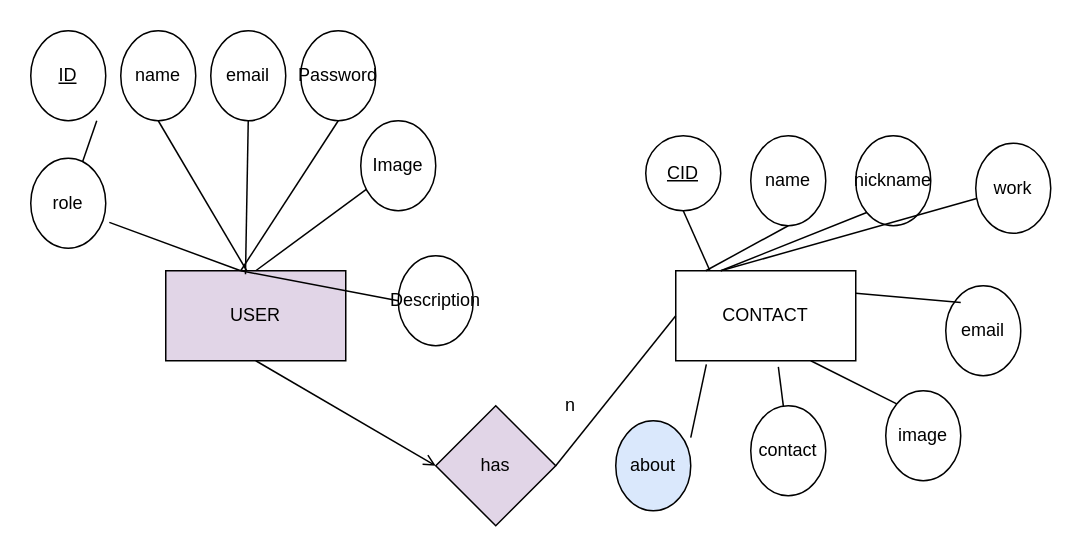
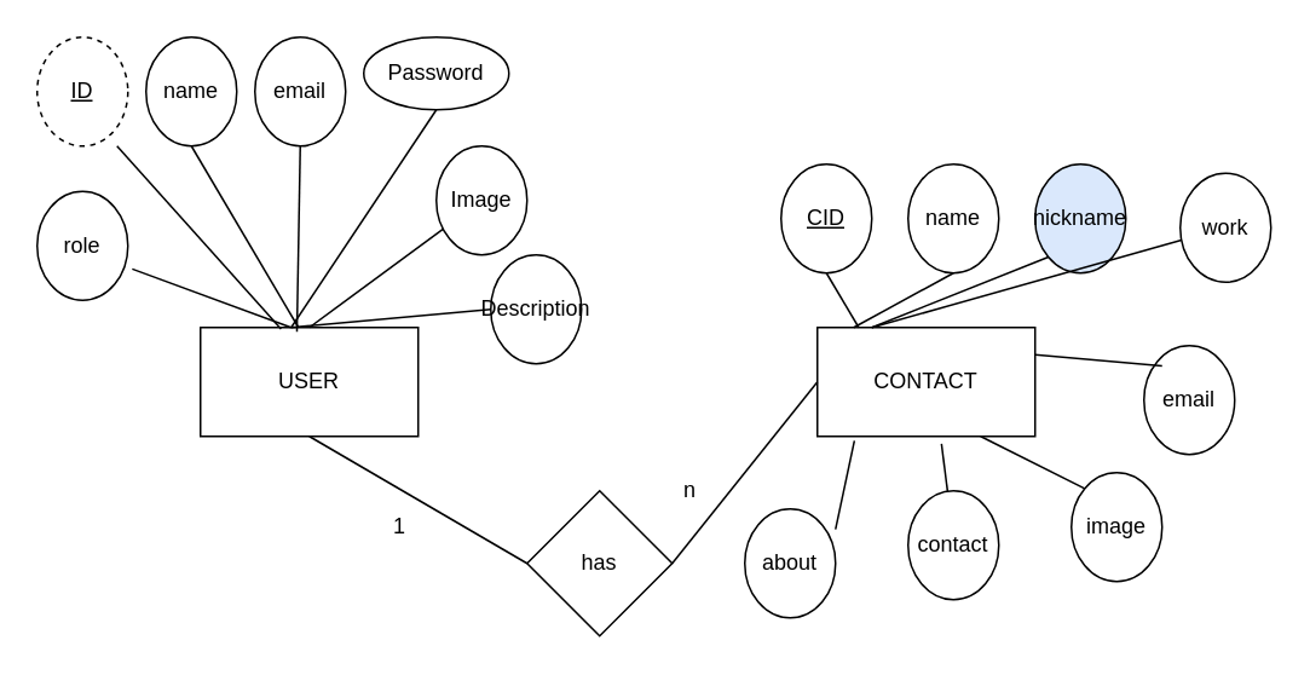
  <mxCell id="0" />
  <mxCell id="1" parent="0" />
- <mxCell id="2" value="USER" style="rounded=0;whiteSpace=wrap;html=1;fillColor=#e1d5e7;" vertex="1" parent="1"><mxGeometry x="110" y="180" width="120" height="60" as="geometry" /></mxCell>
+ <mxCell id="2" value="USER" style="rounded=0;whiteSpace=wrap;html=1;" vertex="1" parent="1"><mxGeometry x="110" y="180" width="120" height="60" as="geometry" /></mxCell>
  <mxCell id="3" value="CONTACT" style="rounded=0;whiteSpace=wrap;html=1;" vertex="1" parent="1"><mxGeometry x="450" y="180" width="120" height="60" as="geometry" /></mxCell>
- <mxCell id="4" value="&lt;u&gt;ID&lt;/u&gt;" style="ellipse;whiteSpace=wrap;html=1;" vertex="1" parent="1"><mxGeometry x="20" y="20" width="50" height="60" as="geometry" /></mxCell>
+ <mxCell id="4" value="&lt;u&gt;ID&lt;/u&gt;" style="ellipse;whiteSpace=wrap;html=1;dashed=1;" vertex="1" parent="1"><mxGeometry x="20" y="20" width="50" height="60" as="geometry" /></mxCell>
  <mxCell id="5" value="name" style="ellipse;whiteSpace=wrap;html=1;" vertex="1" parent="1"><mxGeometry x="80" y="20" width="50" height="60" as="geometry" /></mxCell>
  <mxCell id="6" value="email" style="ellipse;whiteSpace=wrap;html=1;" vertex="1" parent="1"><mxGeometry x="140" y="20" width="50" height="60" as="geometry" /></mxCell>
- <mxCell id="7" value="Password" style="ellipse;whiteSpace=wrap;html=1;" vertex="1" parent="1"><mxGeometry x="200" y="20" width="50" height="60" as="geometry" /></mxCell>
+ <mxCell id="7" value="Password" style="ellipse;whiteSpace=wrap;html=1;" vertex="1" parent="1"><mxGeometry x="200" y="20" width="80" height="40" as="geometry" /></mxCell>
  <mxCell id="8" value="Image" style="ellipse;whiteSpace=wrap;html=1;" vertex="1" parent="1"><mxGeometry x="240" y="80" width="50" height="60" as="geometry" /></mxCell>
- <mxCell id="9" value="Description" style="ellipse;whiteSpace=wrap;html=1;" vertex="1" parent="1"><mxGeometry x="265" y="170" width="50" height="60" as="geometry" /></mxCell>
+ <mxCell id="9" value="Description" style="ellipse;whiteSpace=wrap;html=1;" vertex="1" parent="1"><mxGeometry x="270" y="140" width="50" height="60" as="geometry" /></mxCell>
  <mxCell id="10" value="role" style="ellipse;whiteSpace=wrap;html=1;" vertex="1" parent="1"><mxGeometry x="20" y="105" width="50" height="60" as="geometry" /></mxCell>
- <mxCell id="11" value="" style="endArrow=none;html=1;exitX=0.88;exitY=1;exitDx=0;exitDy=0;exitPerimeter=0;" edge="1" parent="1" source="4" target="10"><mxGeometry width="50" height="50" relative="1" as="geometry"><mxPoint x="60" y="320" as="sourcePoint" /><mxPoint x="110" y="270" as="targetPoint" /></mxGeometry></mxCell>
+ <mxCell id="11" value="" style="endArrow=none;html=1;entryX=0.37;entryY=0.013;entryDx=0;entryDy=0;entryPerimeter=0;exitX=0.88;exitY=1;exitDx=0;exitDy=0;exitPerimeter=0;" edge="1" parent="1" source="4" target="2"><mxGeometry width="50" height="50" relative="1" as="geometry"><mxPoint x="60" y="320" as="sourcePoint" /><mxPoint x="110" y="270" as="targetPoint" /></mxGeometry></mxCell>
  <mxCell id="12" value="" style="endArrow=none;html=1;exitX=0.5;exitY=1;exitDx=0;exitDy=0;" edge="1" parent="1" source="5"><mxGeometry width="50" height="50" relative="1" as="geometry"><mxPoint x="74" y="90" as="sourcePoint" /><mxPoint x="164" y="180" as="targetPoint" /></mxGeometry></mxCell>
  <mxCell id="13" value="" style="endArrow=none;html=1;entryX=0.443;entryY=0.04;entryDx=0;entryDy=0;entryPerimeter=0;exitX=0.5;exitY=1;exitDx=0;exitDy=0;" edge="1" parent="1" source="6" target="2"><mxGeometry width="50" height="50" relative="1" as="geometry"><mxPoint x="84" y="100" as="sourcePoint" /><mxPoint x="174.4" y="200.78" as="targetPoint" /></mxGeometry></mxCell>
  <mxCell id="14" value="" style="endArrow=none;html=1;exitX=0.5;exitY=1;exitDx=0;exitDy=0;" edge="1" parent="1" source="7"><mxGeometry width="50" height="50" relative="1" as="geometry"><mxPoint x="94" y="110" as="sourcePoint" /><mxPoint x="160" y="180" as="targetPoint" /></mxGeometry></mxCell>
  <mxCell id="15" value="" style="endArrow=none;html=1;entryX=0.5;entryY=0;entryDx=0;entryDy=0;" edge="1" parent="1" source="8" target="2"><mxGeometry width="50" height="50" relative="1" as="geometry"><mxPoint x="104" y="120" as="sourcePoint" /><mxPoint x="194.4" y="220.78" as="targetPoint" /></mxGeometry></mxCell>
  <mxCell id="16" value="" style="endArrow=none;html=1;exitX=0;exitY=0.5;exitDx=0;exitDy=0;" edge="1" parent="1" source="9"><mxGeometry width="50" height="50" relative="1" as="geometry"><mxPoint x="114" y="130" as="sourcePoint" /><mxPoint x="160" y="180" as="targetPoint" /></mxGeometry></mxCell>
  <mxCell id="17" value="" style="endArrow=none;html=1;exitX=1.048;exitY=0.713;exitDx=0;exitDy=0;exitPerimeter=0;" edge="1" parent="1" source="10"><mxGeometry width="50" height="50" relative="1" as="geometry"><mxPoint x="124" y="140" as="sourcePoint" /><mxPoint x="160" y="180" as="targetPoint" /></mxGeometry></mxCell>
- <mxCell id="18" value="&lt;u&gt;CID&lt;/u&gt;" style="ellipse;whiteSpace=wrap;html=1;" vertex="1" parent="1"><mxGeometry x="430" y="90" width="50" height="50" as="geometry" /></mxCell>
+ <mxCell id="18" value="&lt;u&gt;CID&lt;/u&gt;" style="ellipse;whiteSpace=wrap;html=1;" vertex="1" parent="1"><mxGeometry x="430" y="90" width="50" height="60" as="geometry" /></mxCell>
  <mxCell id="19" value="name" style="ellipse;whiteSpace=wrap;html=1;" vertex="1" parent="1"><mxGeometry x="500" y="90" width="50" height="60" as="geometry" /></mxCell>
- <mxCell id="20" value="nickname" style="ellipse;whiteSpace=wrap;html=1;" vertex="1" parent="1"><mxGeometry x="570" y="90" width="50" height="60" as="geometry" /></mxCell>
+ <mxCell id="20" value="nickname" style="ellipse;whiteSpace=wrap;html=1;fillColor=#dae8fc;" vertex="1" parent="1"><mxGeometry x="570" y="90" width="50" height="60" as="geometry" /></mxCell>
  <mxCell id="21" value="work" style="ellipse;whiteSpace=wrap;html=1;" vertex="1" parent="1"><mxGeometry x="650" y="95" width="50" height="60" as="geometry" /></mxCell>
  <mxCell id="22" value="email" style="ellipse;whiteSpace=wrap;html=1;" vertex="1" parent="1"><mxGeometry x="630" y="190" width="50" height="60" as="geometry" /></mxCell>
  <mxCell id="23" value="image" style="ellipse;whiteSpace=wrap;html=1;" vertex="1" parent="1"><mxGeometry x="590" y="260" width="50" height="60" as="geometry" /></mxCell>
- <mxCell id="24" value="about" style="ellipse;whiteSpace=wrap;html=1;fillColor=#dae8fc;" vertex="1" parent="1"><mxGeometry x="410" y="280" width="50" height="60" as="geometry" /></mxCell>
+ <mxCell id="24" value="about" style="ellipse;whiteSpace=wrap;html=1;" vertex="1" parent="1"><mxGeometry x="410" y="280" width="50" height="60" as="geometry" /></mxCell>
  <mxCell id="25" value="contact" style="ellipse;whiteSpace=wrap;html=1;" vertex="1" parent="1"><mxGeometry x="500" y="270" width="50" height="60" as="geometry" /></mxCell>
  <mxCell id="26" value="" style="endArrow=none;html=1;entryX=0.19;entryY=0;entryDx=0;entryDy=0;entryPerimeter=0;exitX=0.5;exitY=1;exitDx=0;exitDy=0;" edge="1" parent="1" source="18" target="3"><mxGeometry width="50" height="50" relative="1" as="geometry"><mxPoint x="370" y="330" as="sourcePoint" /><mxPoint x="420" y="280" as="targetPoint" /></mxGeometry></mxCell>
  <mxCell id="27" value="" style="endArrow=none;html=1;exitX=0.5;exitY=1;exitDx=0;exitDy=0;" edge="1" parent="1" source="19"><mxGeometry width="50" height="50" relative="1" as="geometry"><mxPoint x="465" y="160" as="sourcePoint" /><mxPoint x="470" y="180" as="targetPoint" /></mxGeometry></mxCell>
  <mxCell id="28" value="" style="endArrow=none;html=1;exitX=0;exitY=1;exitDx=0;exitDy=0;entryX=0.25;entryY=0;entryDx=0;entryDy=0;" edge="1" parent="1" source="20" target="3"><mxGeometry width="50" height="50" relative="1" as="geometry"><mxPoint x="535" y="160" as="sourcePoint" /><mxPoint x="480" y="190" as="targetPoint" /></mxGeometry></mxCell>
  <mxCell id="29" value="" style="endArrow=none;html=1;exitX=0;exitY=1;exitDx=0;exitDy=0;entryX=1;entryY=0.25;entryDx=0;entryDy=0;" edge="1" parent="1" target="3"><mxGeometry width="50" height="50" relative="1" as="geometry"><mxPoint x="640.002" y="201.213" as="sourcePoint" /><mxPoint x="542.68" y="240" as="targetPoint" /></mxGeometry></mxCell>
  <mxCell id="30" value="" style="endArrow=none;html=1;entryX=0.25;entryY=0;entryDx=0;entryDy=0;" edge="1" parent="1" source="21" target="3"><mxGeometry width="50" height="50" relative="1" as="geometry"><mxPoint x="607.322" y="171.213" as="sourcePoint" /><mxPoint x="510" y="210" as="targetPoint" /></mxGeometry></mxCell>
  <mxCell id="31" value="" style="endArrow=none;html=1;exitX=0;exitY=0;exitDx=0;exitDy=0;entryX=0.75;entryY=1;entryDx=0;entryDy=0;" edge="1" parent="1" source="23" target="3"><mxGeometry width="50" height="50" relative="1" as="geometry"><mxPoint x="630.002" y="150.003" as="sourcePoint" /><mxPoint x="532.68" y="188.79" as="targetPoint" /></mxGeometry></mxCell>
  <mxCell id="32" value="" style="endArrow=none;html=1;entryX=0.57;entryY=1.067;entryDx=0;entryDy=0;entryPerimeter=0;" edge="1" parent="1" source="25" target="3"><mxGeometry width="50" height="50" relative="1" as="geometry"><mxPoint x="607.322" y="278.787" as="sourcePoint" /><mxPoint x="550" y="250" as="targetPoint" /></mxGeometry></mxCell>
  <mxCell id="33" value="" style="endArrow=none;html=1;entryX=0.17;entryY=1.04;entryDx=0;entryDy=0;entryPerimeter=0;exitX=1;exitY=0.187;exitDx=0;exitDy=0;exitPerimeter=0;" edge="1" parent="1" source="24" target="3"><mxGeometry width="50" height="50" relative="1" as="geometry"><mxPoint x="531.755" y="280.254" as="sourcePoint" /><mxPoint x="528.4" y="254.02" as="targetPoint" /></mxGeometry></mxCell>
- <mxCell id="34" value="has" style="rhombus;whiteSpace=wrap;html=1;fillColor=#e1d5e7;" vertex="1" parent="1"><mxGeometry x="290" y="270" width="80" height="80" as="geometry" /></mxCell>
- <mxCell id="35" value="" style="endArrow=open;html=1;exitX=0.5;exitY=1;exitDx=0;exitDy=0;entryX=0;entryY=0.5;entryDx=0;entryDy=0;" edge="1" parent="1" source="2" target="34"><mxGeometry width="50" height="50" relative="1" as="geometry"><mxPoint x="170" y="330" as="sourcePoint" /><mxPoint x="220" y="280" as="targetPoint" /></mxGeometry></mxCell>
+ <mxCell id="34" value="has" style="rhombus;whiteSpace=wrap;html=1;" vertex="1" parent="1"><mxGeometry x="290" y="270" width="80" height="80" as="geometry" /></mxCell>
+ <mxCell id="35" value="" style="endArrow=none;html=1;exitX=0.5;exitY=1;exitDx=0;exitDy=0;entryX=0;entryY=0.5;entryDx=0;entryDy=0;" edge="1" parent="1" source="2" target="34"><mxGeometry width="50" height="50" relative="1" as="geometry"><mxPoint x="170" y="330" as="sourcePoint" /><mxPoint x="220" y="280" as="targetPoint" /></mxGeometry></mxCell>
  <mxCell id="36" value="" style="endArrow=none;html=1;exitX=0;exitY=0.5;exitDx=0;exitDy=0;entryX=1;entryY=0.5;entryDx=0;entryDy=0;" edge="1" parent="1" source="3" target="34"><mxGeometry width="50" height="50" relative="1" as="geometry"><mxPoint x="180" y="250" as="sourcePoint" /><mxPoint x="312.174" y="307.826" as="targetPoint" /></mxGeometry></mxCell>
+ <mxCell id="37" value="1" style="text;html=1;strokeColor=none;fillColor=none;align=center;verticalAlign=middle;whiteSpace=wrap;rounded=0;" vertex="1" parent="1"><mxGeometry x="200" y="280" width="40" height="20" as="geometry" /></mxCell>
  <mxCell id="38" value="n" style="text;html=1;strokeColor=none;fillColor=none;align=center;verticalAlign=middle;whiteSpace=wrap;rounded=0;" vertex="1" parent="1"><mxGeometry x="360" y="260" width="40" height="20" as="geometry" /></mxCell>
